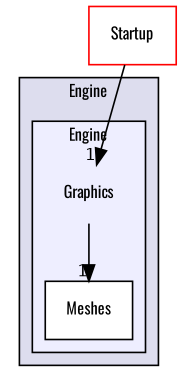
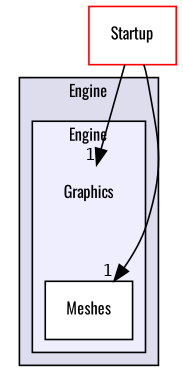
  digraph {
    compound=true
    fontname=Oswald
    node [fontname=Oswald fontsize=10 shape=box fillcolor=white style=filled]
    edge [fontname=Oswald headlabel=1 labeldistance=1.5 labelfontname=Helvetica labelfontsize=10]
    n1 [label=Graphics shape=plaintext fillcolor="" style=""]
    n2 [color=black label=Meshes]
    n3 [color=red label=Startup]
    subgraph cluster_1 {
      bgcolor="#ddddee"
      fontsize=10
      label=Engine
      pencolor=black
      subgraph cluster_2 {
        bgcolor="#eeeeff"
        fontsize=10
        label=Engine
        pencolor=black
        n1
        n2
      }
    }
    n3 -> n1
-   n1 -> n2
+   n3 -> n2
  }
